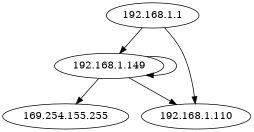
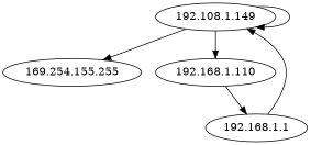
  digraph {
-   "192.168.1.149"
+   "192.168.1.149" [label="192.108.1.149"]
    n2 [label="169.254.155.255"]
    "192.168.1.110"
    "192.168.1.1"
    "192.168.1.149" -> "192.168.1.149"
    "192.168.1.149" -> n2
    "192.168.1.149" -> "192.168.1.110"
    "192.168.1.1" -> "192.168.1.149"
-   "192.168.1.1" -> "192.168.1.110"
+   "192.168.1.110" -> "192.168.1.1"
  }
